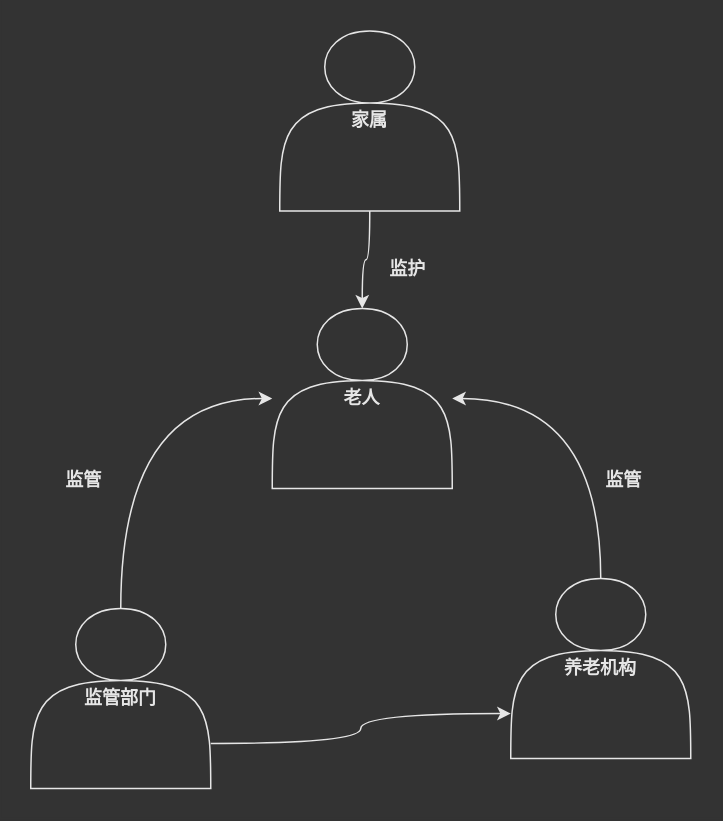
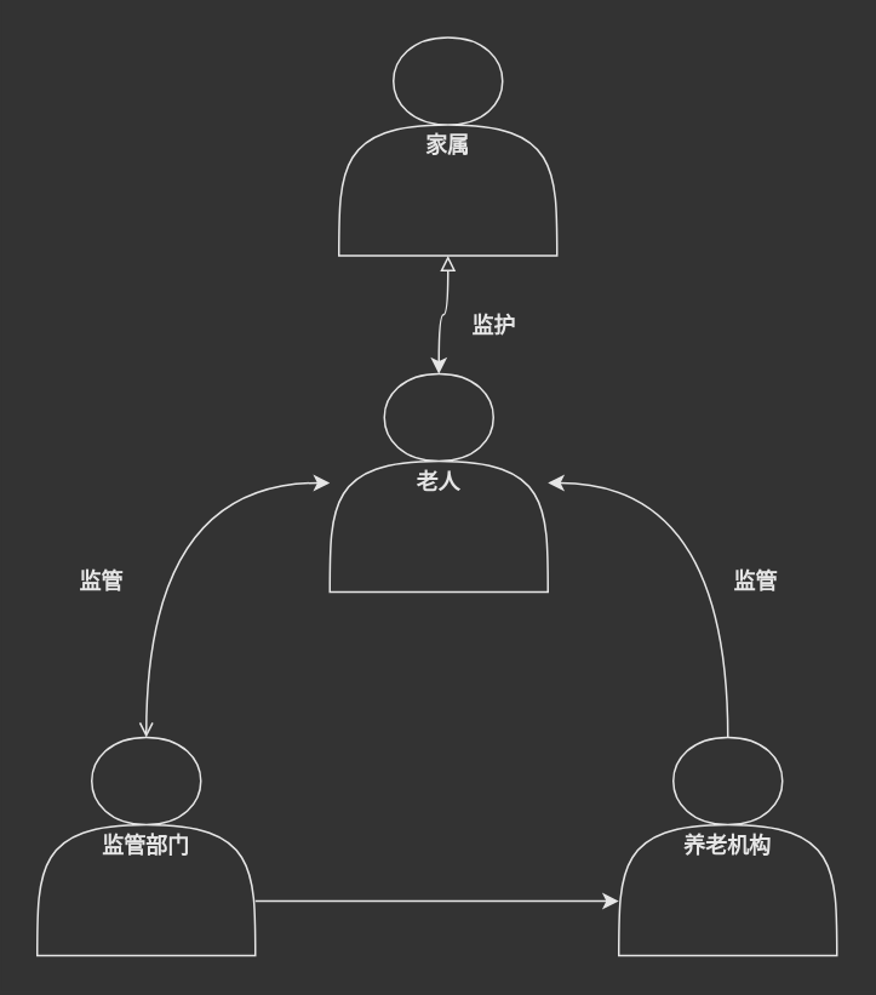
  <mxCell id="0" />
  <mxCell id="1" parent="0" />
  <mxCell id="2" value="" style="edgeStyle=orthogonalEdgeStyle;rounded=0;orthogonalLoop=1;jettySize=auto;html=1;fontColor=#E6E6E6;strokeColor=#E6E6E6;curved=1;startArrow=classic;startFill=1;endArrow=none;endFill=0;" parent="1" source="5" target="6" edge="1"><mxGeometry relative="1" as="geometry" /></mxCell>
- <mxCell id="3" value="" style="edgeStyle=orthogonalEdgeStyle;rounded=0;orthogonalLoop=1;jettySize=auto;html=1;fontColor=#E6E6E6;strokeColor=#E6E6E6;curved=1;startArrow=classic;startFill=1;endArrow=none;endFill=0;" parent="1" source="5" target="8" edge="1"><mxGeometry relative="1" as="geometry" /></mxCell>
- <mxCell id="4" value="" style="edgeStyle=orthogonalEdgeStyle;curved=1;rounded=0;orthogonalLoop=1;jettySize=auto;html=1;strokeColor=#E6E6E6;startArrow=classic;startFill=1;endArrow=none;endFill=0;" parent="1" source="5" target="9" edge="1"><mxGeometry relative="1" as="geometry" /></mxCell>
+ <mxCell id="3" value="" style="edgeStyle=orthogonalEdgeStyle;rounded=0;orthogonalLoop=1;jettySize=auto;html=1;fontColor=#E6E6E6;strokeColor=#E6E6E6;curved=1;startArrow=classic;startFill=1;endArrow=open;endFill=0;" parent="1" source="5" target="8" edge="1"><mxGeometry relative="1" as="geometry" /></mxCell>
+ <mxCell id="4" value="" style="edgeStyle=orthogonalEdgeStyle;curved=1;rounded=0;orthogonalLoop=1;jettySize=auto;html=1;strokeColor=#E6E6E6;startArrow=classic;startFill=1;endArrow=block;endFill=0;" parent="1" source="5" target="9" edge="1"><mxGeometry relative="1" as="geometry" /></mxCell>
  <mxCell id="5" value="&lt;font color=&quot;#e6e6e6&quot;&gt;&lt;b&gt;老人&lt;/b&gt;&lt;/font&gt;" style="shape=actor;whiteSpace=wrap;html=1;fillColor=none;strokeColor=#E6E6E6;" parent="1" vertex="1"><mxGeometry x="181" y="205" width="120" height="120" as="geometry" /></mxCell>
- <mxCell id="6" value="&lt;font color=&quot;#e6e6e6&quot;&gt;&lt;b&gt;养老机构&lt;/b&gt;&lt;/font&gt;" style="shape=actor;whiteSpace=wrap;html=1;fillColor=none;strokeColor=#E6E6E6;" parent="1" vertex="1"><mxGeometry x="340" y="385" width="120" height="120" as="geometry" /></mxCell>
+ <mxCell id="6" value="&lt;font color=&quot;#e6e6e6&quot;&gt;&lt;b&gt;养老机构&lt;/b&gt;&lt;/font&gt;" style="shape=actor;whiteSpace=wrap;html=1;fillColor=none;strokeColor=#E6E6E6;" parent="1" vertex="1"><mxGeometry x="340" y="405" width="120" height="120" as="geometry" /></mxCell>
  <mxCell id="7" value="" style="edgeStyle=orthogonalEdgeStyle;curved=1;rounded=0;orthogonalLoop=1;jettySize=auto;html=1;strokeColor=#E6E6E6;entryX=0;entryY=0.75;entryDx=0;entryDy=0;exitX=1;exitY=0.75;exitDx=0;exitDy=0;" parent="1" source="8" target="6" edge="1"><mxGeometry relative="1" as="geometry"><mxPoint x="220" y="465" as="targetPoint" /></mxGeometry></mxCell>
  <mxCell id="8" value="&lt;font color=&quot;#e6e6e6&quot;&gt;&lt;b&gt;监管部门&lt;/b&gt;&lt;/font&gt;" style="shape=actor;whiteSpace=wrap;html=1;fillColor=none;strokeColor=#E6E6E6;" parent="1" vertex="1"><mxGeometry x="20" y="405" width="120" height="120" as="geometry" /></mxCell>
  <mxCell id="9" value="&lt;font color=&quot;#e6e6e6&quot;&gt;&lt;b&gt;家属&lt;/b&gt;&lt;/font&gt;" style="shape=actor;whiteSpace=wrap;html=1;fillColor=none;strokeColor=#E6E6E6;" parent="1" vertex="1"><mxGeometry x="186" y="20" width="120" height="120" as="geometry" /></mxCell>
  <mxCell id="10" value="&lt;font color=&quot;#e6e6e6&quot;&gt;&lt;b&gt;监护&lt;/b&gt;&lt;/font&gt;" style="text;html=1;align=center;verticalAlign=middle;resizable=0;points=[];autosize=1;strokeColor=none;fillColor=none;" parent="1" vertex="1"><mxGeometry x="246" y="164" width="50" height="30" as="geometry" /></mxCell>
  <mxCell id="11" value="&lt;font color=&quot;#e6e6e6&quot;&gt;&lt;b&gt;监管&lt;/b&gt;&lt;/font&gt;" style="text;html=1;align=center;verticalAlign=middle;resizable=0;points=[];autosize=1;strokeColor=none;fillColor=none;" parent="1" vertex="1"><mxGeometry x="30" y="305" width="50" height="30" as="geometry" /></mxCell>
  <mxCell id="12" value="&lt;font color=&quot;#e6e6e6&quot;&gt;&lt;b&gt;监管&lt;/b&gt;&lt;/font&gt;" style="text;html=1;align=center;verticalAlign=middle;resizable=0;points=[];autosize=1;strokeColor=none;fillColor=none;" parent="1" vertex="1"><mxGeometry x="390" y="305" width="50" height="30" as="geometry" /></mxCell>
